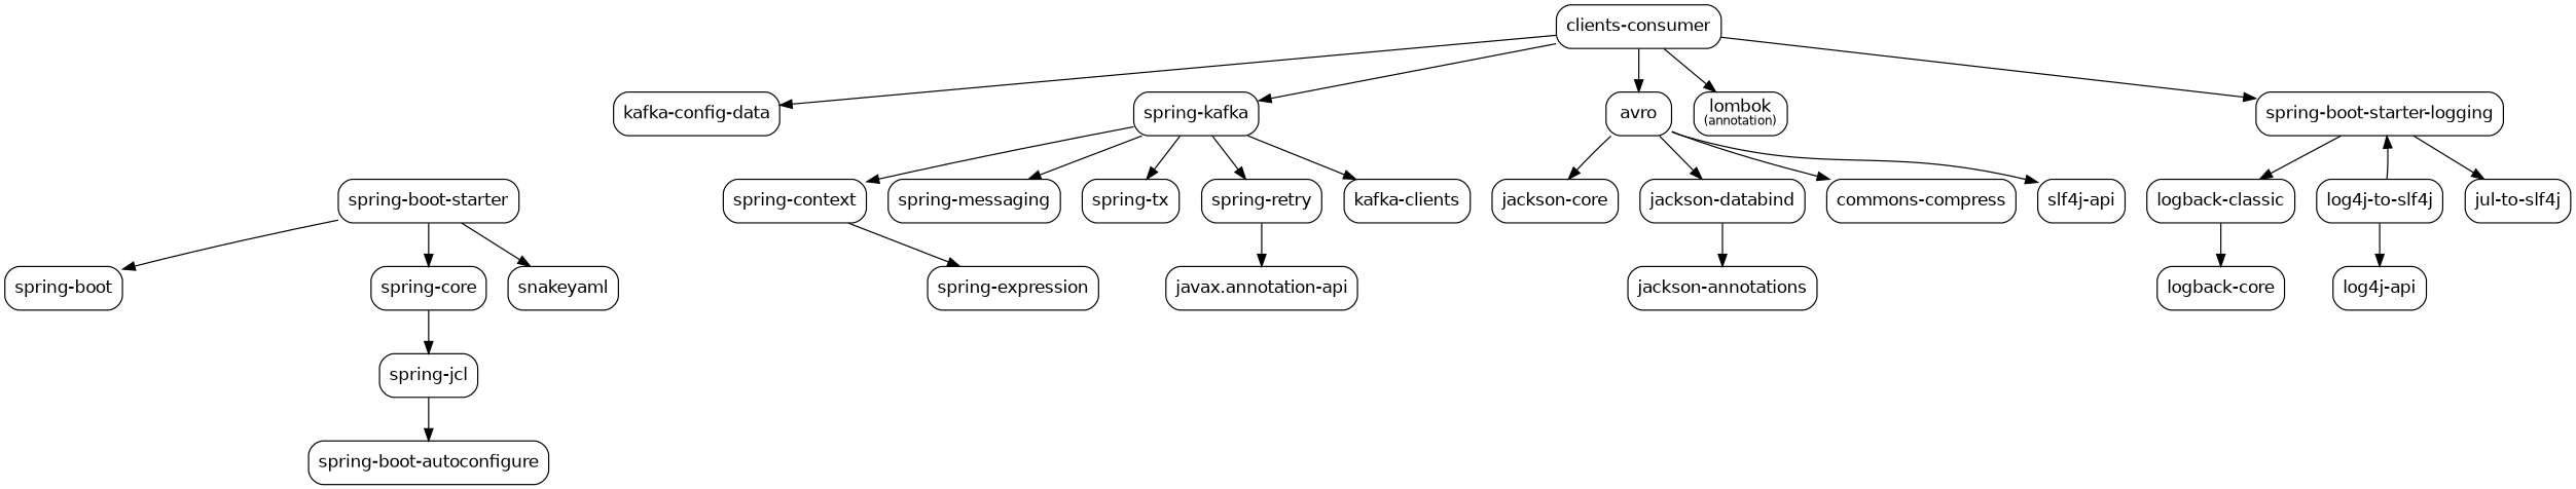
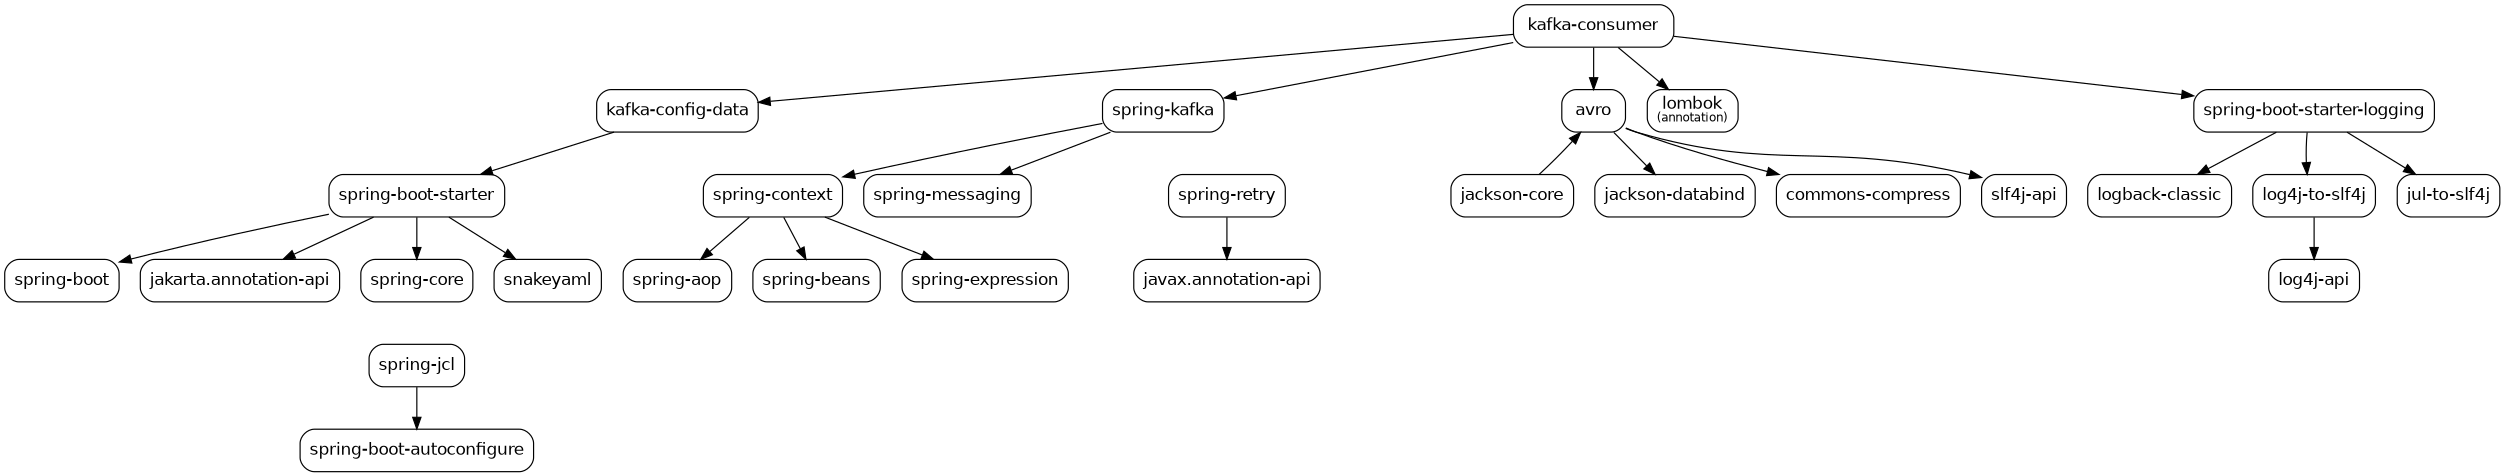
  digraph {
    node [fontname=Helvetica fontsize=14 shape=box style=rounded]
    edge [fontname=Helvetica fontsize=10]
    n1 [label=<spring-boot-starter>]
    n2 [label=<spring-boot>]
+   n3 [label=<jakarta.annotation-api>]
    n4 [label=<spring-core>]
    n5 [label=<snakeyaml>]
    n6 [label=<spring-boot-autoconfigure>]
    n7 [label=<spring-jcl>]
    n8 [label=<kafka-config-data>]
-   n9 [label="clients-consumer"]
+   n9 [label="kafka-consumer"]
    n10 [label=<spring-kafka>]
    n11 [label=<avro>]
    n12 [label=<lombok<font point-size="10"><br/>(annotation)</font>>]
    n13 [label=<spring-boot-starter-logging>]
    n14 [label=<spring-context>]
    n15 [label=<spring-messaging>]
-   n16 [label=<spring-tx>]
    n17 [label=<spring-retry>]
-   n18 [label=<kafka-clients>]
    n19 [label=<jackson-core>]
    n20 [label=<jackson-databind>]
    n21 [label=<commons-compress>]
    n22 [label=<slf4j-api>]
    n23 [label=<logback-classic>]
    n24 [label=<log4j-to-slf4j>]
    n25 [label=<jul-to-slf4j>]
+   n26 [label=<spring-aop>]
+   n27 [label=<spring-beans>]
    n28 [label=<spring-expression>]
    n29 [label=<javax.annotation-api>]
-   n30 [label=<jackson-annotations>]
-   n31 [label=<logback-core>]
    n32 [label=<log4j-api>]
    n1 -> n2
+   n1 -> n3
    n1 -> n4
    n1 -> n5
-   n4 -> n7
    n7 -> n6
+   n8 -> n1
    n9 -> n8
    n9 -> n10
    n9 -> n11
    n9 -> n12
    n9 -> n13
    n10 -> n14
    n10 -> n15
-   n10 -> n16
-   n10 -> n17
-   n10 -> n18
-   n11 -> n19
+   n19 -> n11
    n11 -> n20
    n11 -> n21
    n11 -> n22
    n13 -> n23
-   n24 -> n13
+   n13 -> n24
    n13 -> n25
+   n14 -> n26
+   n14 -> n27
    n14 -> n28
    n17 -> n29
-   n20 -> n30
-   n23 -> n31
    n24 -> n32
  }
